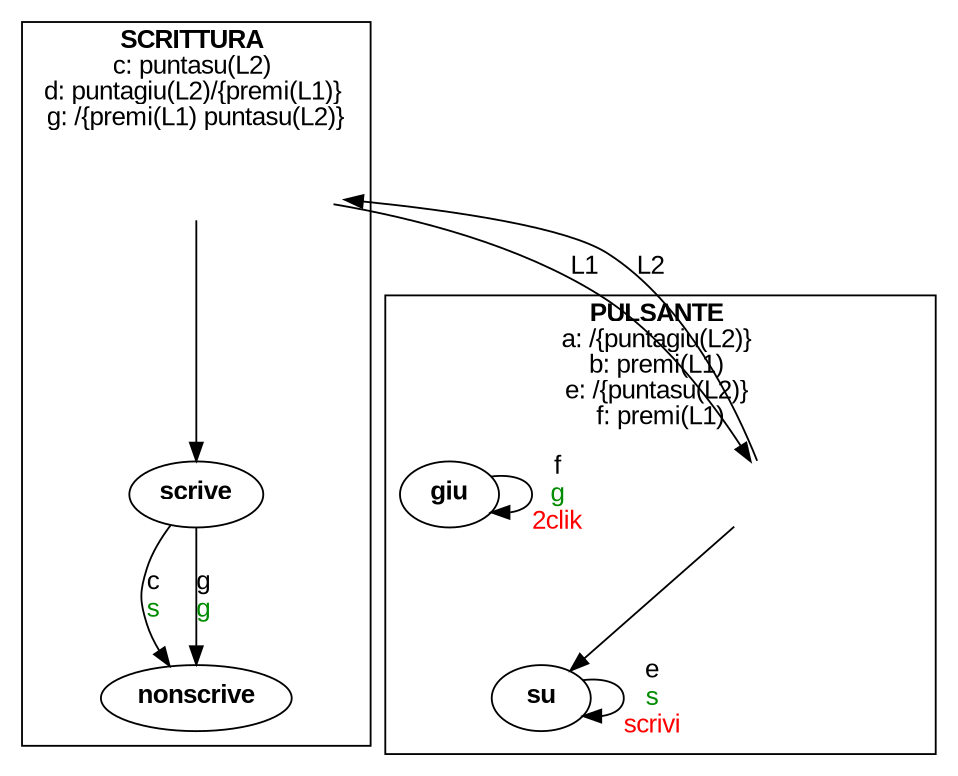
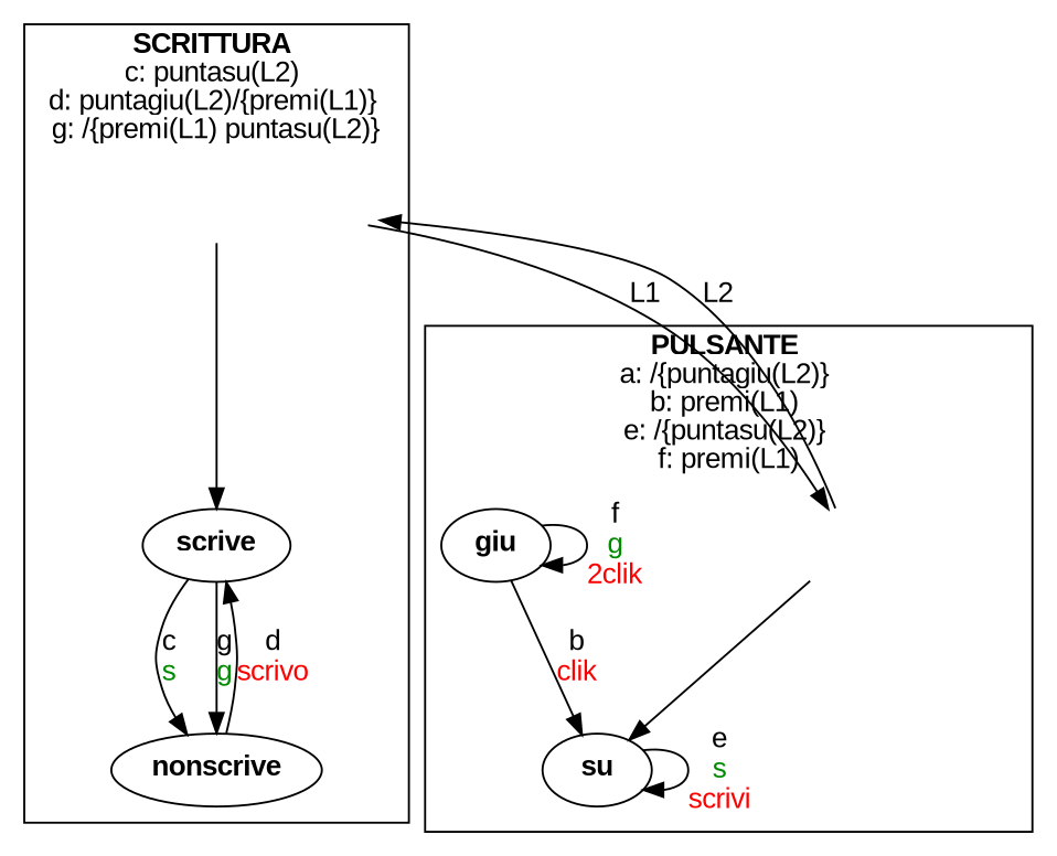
  digraph {
    compound=true
    fontname="Liberation Sans"
    node [fontname="Liberation Sans" shape=ellipse]
    edge [fontname="Liberation Sans"]
    cSCRITTURA_start [style=invis]
    n2 [label=<<b>scrive</b>>]
    n3 [label=<<b>nonscrive</b>>]
    cPULSANTE_start [style=invis]
    n5 [label=<<b>su</b>>]
    n6 [label=<<b>giu</b>>]
    subgraph cluster_1 {
      label=<<b>SCRITTURA</b> 		<br/>c: puntasu(L2) 		<br/>d: puntagiu(L2)/{premi(L1)} 		<br/>g: /{premi(L1) puntasu(L2)}>
      cSCRITTURA_start
      n2
      n3
    }
    subgraph cluster_2 {
      label=<<b>PULSANTE</b> 		<br/>a: /{puntagiu(L2)} 		<br/>b: premi(L1) 		<br/>e: /{puntasu(L2)} 		<br/>f: premi(L1)>
      cPULSANTE_start
      n5
      n6
    }
    cSCRITTURA_start -> n2
    cSCRITTURA_start -> cPULSANTE_start [label=L1]
    n2 -> n3 [label=<c<br/><font color="green4">s</font>>]
    n2 -> n3 [label=<g<br/><font color="green4">g</font>>]
+   n3 -> n2 [label=<d<br/><font color="red">scrivo</font>>]
    cPULSANTE_start -> cSCRITTURA_start [label=L2]
    cPULSANTE_start -> n5
    n5 -> n5 [label=<e<br/><font color="green4">s</font><br/><font color="red">scrivi</font>>]
+   n6 -> n5 [label=<b<br/><font color="red">clik</font>>]
    n6 -> n6 [label=<f<br/><font color="green4">g</font><br/><font color="red">2clik</font>>]
  }
